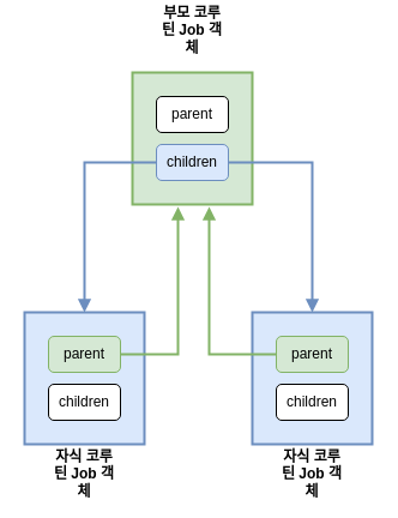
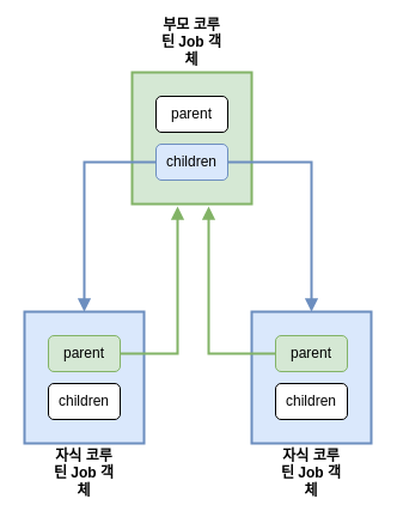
  <mxCell id="0" />
  <mxCell id="1" parent="0" />
  <mxCell id="2" value="" style="rounded=0;whiteSpace=wrap;html=1;fontStyle=1;strokeWidth=2;fillColor=#d5e8d4;strokeColor=#82b366;" vertex="1" parent="1"><mxGeometry x="110" y="60" width="100" height="110" as="geometry" /></mxCell>
  <mxCell id="3" value="parent" style="rounded=1;whiteSpace=wrap;html=1;" vertex="1" parent="1"><mxGeometry x="130" y="80" width="60" height="30" as="geometry" /></mxCell>
  <mxCell id="4" style="edgeStyle=orthogonalEdgeStyle;rounded=0;orthogonalLoop=1;jettySize=auto;html=1;entryX=0.5;entryY=0;entryDx=0;entryDy=0;endArrow=block;endFill=1;strokeWidth=2;fillColor=#dae8fc;strokeColor=#6c8ebf;" edge="1" parent="1" source="6" target="12"><mxGeometry relative="1" as="geometry" /></mxCell>
  <mxCell id="5" style="edgeStyle=orthogonalEdgeStyle;rounded=0;orthogonalLoop=1;jettySize=auto;html=1;endArrow=block;endFill=1;strokeWidth=2;fillColor=#dae8fc;strokeColor=#6c8ebf;" edge="1" parent="1" source="6" target="8"><mxGeometry relative="1" as="geometry" /></mxCell>
  <mxCell id="6" value="children" style="rounded=1;whiteSpace=wrap;html=1;fillColor=#dae8fc;strokeColor=#6c8ebf;" vertex="1" parent="1"><mxGeometry x="130" y="120" width="60" height="30" as="geometry" /></mxCell>
- <mxCell id="7" value="부모 코루틴 Job 객체" style="text;html=1;align=center;verticalAlign=middle;whiteSpace=wrap;rounded=0;fontStyle=1" vertex="1" parent="1"><mxGeometry x="130" y="10" width="60" height="30" as="geometry" /></mxCell>
+ <mxCell id="7" value="부모 코루틴 Job 객체" style="text;html=1;align=center;verticalAlign=middle;whiteSpace=wrap;rounded=0;fontStyle=1" vertex="1" parent="1"><mxGeometry x="130" y="20" width="60" height="30" as="geometry" /></mxCell>
  <mxCell id="8" value="" style="rounded=0;whiteSpace=wrap;html=1;fontStyle=1;strokeWidth=2;fillColor=#dae8fc;strokeColor=#6c8ebf;" vertex="1" parent="1"><mxGeometry x="20" y="260" width="100" height="110" as="geometry" /></mxCell>
  <mxCell id="9" value="parent" style="rounded=1;whiteSpace=wrap;html=1;fillColor=#d5e8d4;strokeColor=#82b366;" vertex="1" parent="1"><mxGeometry x="40" y="280" width="60" height="30" as="geometry" /></mxCell>
  <mxCell id="10" value="children" style="rounded=1;whiteSpace=wrap;html=1;" vertex="1" parent="1"><mxGeometry x="40" y="320" width="60" height="30" as="geometry" /></mxCell>
  <mxCell id="11" value="자식 코루틴 Job 객체" style="text;html=1;align=center;verticalAlign=middle;whiteSpace=wrap;rounded=0;fontStyle=1" vertex="1" parent="1"><mxGeometry x="40" y="380" width="60" height="30" as="geometry" /></mxCell>
  <mxCell id="12" value="" style="rounded=0;whiteSpace=wrap;html=1;fontStyle=1;strokeWidth=2;fillColor=#dae8fc;strokeColor=#6c8ebf;" vertex="1" parent="1"><mxGeometry x="210" y="260" width="100" height="110" as="geometry" /></mxCell>
  <mxCell id="13" value="parent" style="rounded=1;whiteSpace=wrap;html=1;fillColor=#d5e8d4;strokeColor=#82b366;" vertex="1" parent="1"><mxGeometry x="230" y="280" width="60" height="30" as="geometry" /></mxCell>
  <mxCell id="14" value="children" style="rounded=1;whiteSpace=wrap;html=1;" vertex="1" parent="1"><mxGeometry x="230" y="320" width="60" height="30" as="geometry" /></mxCell>
  <mxCell id="15" value="자식 코루틴 Job 객체" style="text;html=1;align=center;verticalAlign=middle;whiteSpace=wrap;rounded=0;fontStyle=1" vertex="1" parent="1"><mxGeometry x="230" y="380" width="60" height="30" as="geometry" /></mxCell>
  <mxCell id="16" style="edgeStyle=orthogonalEdgeStyle;rounded=0;orthogonalLoop=1;jettySize=auto;html=1;entryX=0.38;entryY=1.018;entryDx=0;entryDy=0;entryPerimeter=0;endArrow=block;endFill=1;strokeWidth=2;fillColor=#d5e8d4;strokeColor=#82b366;" edge="1" parent="1" source="9" target="2"><mxGeometry relative="1" as="geometry" /></mxCell>
  <mxCell id="17" style="edgeStyle=orthogonalEdgeStyle;rounded=0;orthogonalLoop=1;jettySize=auto;html=1;entryX=0.64;entryY=1.018;entryDx=0;entryDy=0;entryPerimeter=0;endArrow=block;endFill=1;strokeWidth=2;fillColor=#d5e8d4;strokeColor=#82b366;" edge="1" parent="1" source="13" target="2"><mxGeometry relative="1" as="geometry" /></mxCell>
